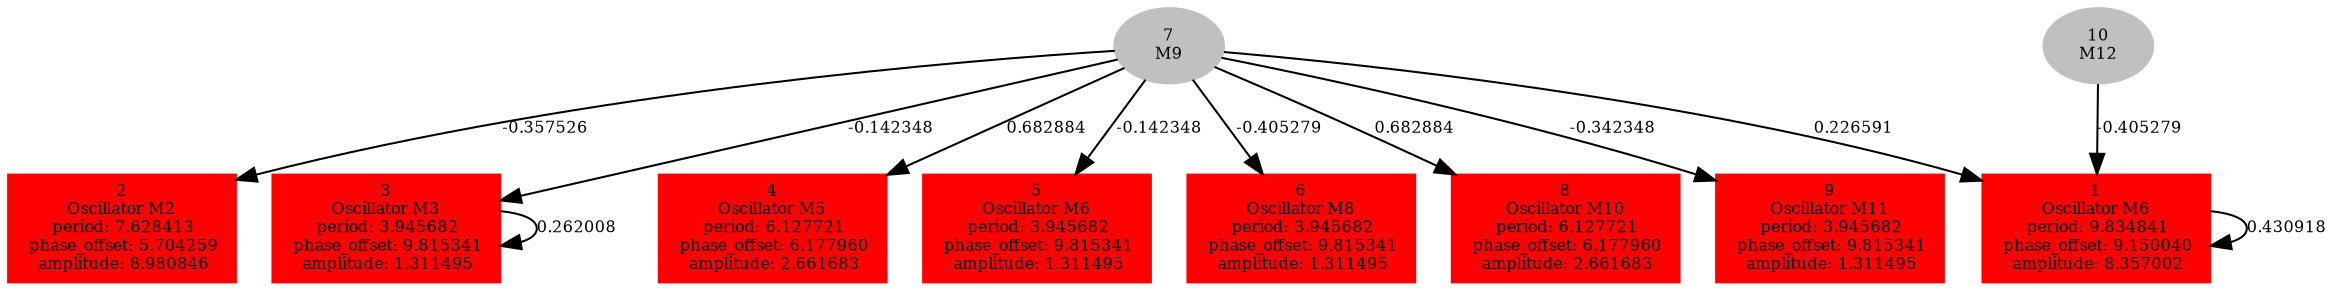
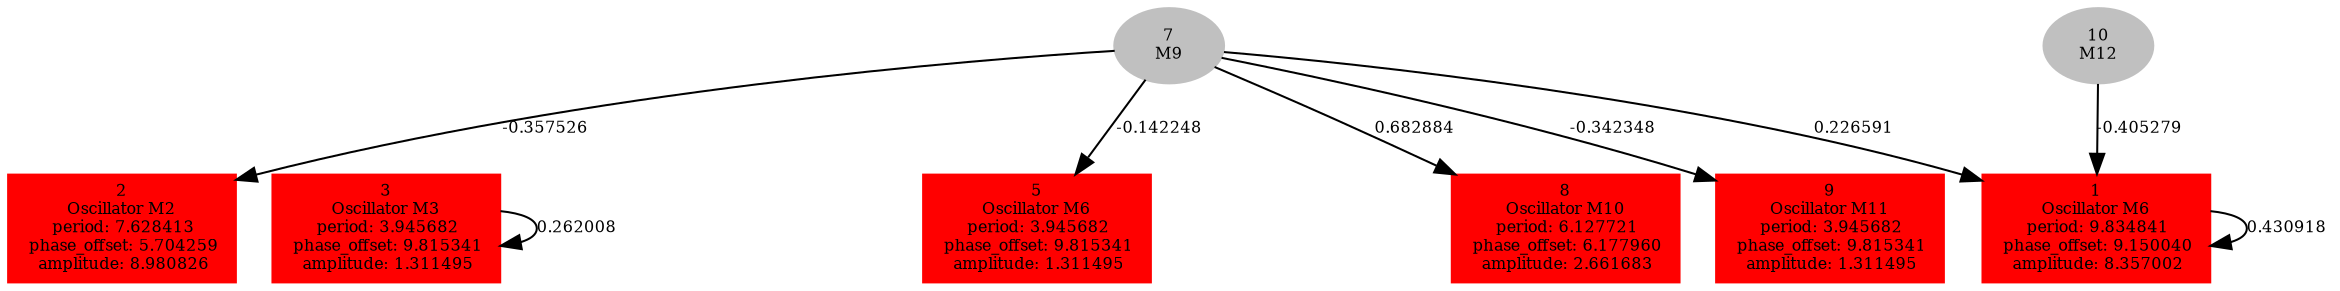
  digraph {
    forcelabels=true
    node [color=red fontsize=8 shape=box style=filled]
    edge [fontsize=8]
    n1 [label=<1<BR />Oscillator M6<BR /> period: 9.834841<BR /> phase_offset: 9.150040<BR /> amplitude: 8.357002>]
-   n2 [label=<2<BR />Oscillator M2<BR /> period: 7.628413<BR /> phase_offset: 5.704259<BR /> amplitude: 8.980846>]
+   n2 [label=<2<BR />Oscillator M2<BR /> period: 7.628413<BR /> phase_offset: 5.704259<BR /> amplitude: 8.980826>]
    n3 [label=<3<BR />Oscillator M3<BR /> period: 3.945682<BR /> phase_offset: 9.815341<BR /> amplitude: 1.311495>]
-   n4 [label=<4<BR />Oscillator M5<BR /> period: 6.127721<BR /> phase_offset: 6.177960<BR /> amplitude: 2.661683>]
    n5 [label=<5<BR />Oscillator M6<BR /> period: 3.945682<BR /> phase_offset: 9.815341<BR /> amplitude: 1.311495>]
-   n6 [label=<6<BR />Oscillator M8<BR /> period: 3.945682<BR /> phase_offset: 9.815341<BR /> amplitude: 1.311495>]
    n7 [color=grey label=<7<BR/>M9> shape=""]
    n8 [label=<8<BR />Oscillator M10<BR /> period: 6.127721<BR /> phase_offset: 6.177960<BR /> amplitude: 2.661683>]
    n9 [label=<9<BR />Oscillator M11<BR /> period: 3.945682<BR /> phase_offset: 9.815341<BR /> amplitude: 1.311495>]
    n10 [color=grey label=<10<BR/>M12> shape=""]
    n1 -> n1 [label="0.430918 "]
    n3 -> n3 [label="0.262008 "]
    n7 -> n1 [label="0.226591 "]
    n7 -> n2 [label="-0.357526 "]
-   n7 -> n3 [label="-0.142348 "]
-   n7 -> n4 [label="0.682884 "]
-   n7 -> n5 [label="-0.142348 "]
-   n7 -> n6 [label="-0.405279 "]
+   n7 -> n5 [label="-0.142248 "]
    n7 -> n8 [label="0.682884 "]
    n7 -> n9 [label="-0.342348 "]
    n10 -> n1 [label="-0.405279 "]
  }
